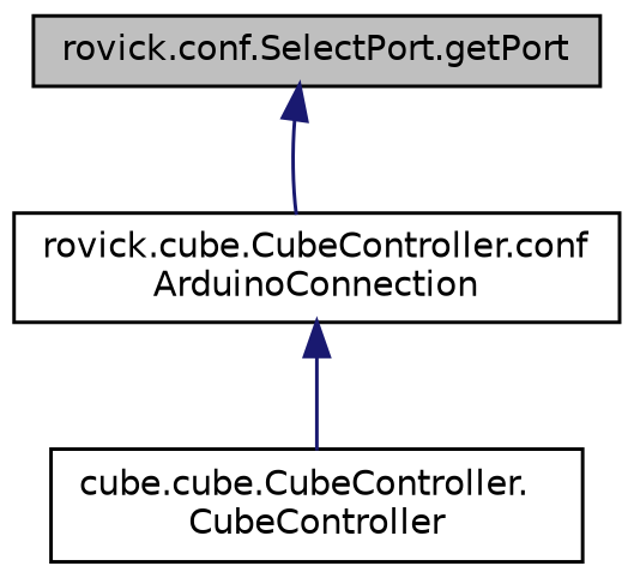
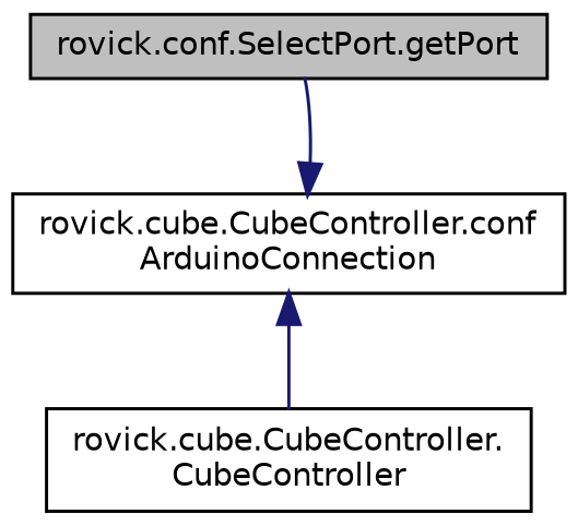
  digraph {
    rankdir=TB
    node [color=black fillcolor=white fontname=Helvetica fontsize=10 shape=record style=filled]
    edge [color=midnightblue dir=back fontname=Helvetica fontsize=10 labelfontname=Helvetica labelfontsize=10 style=solid]
    n1 [fillcolor=grey75 fontcolor=black height=0.2 label="rovick.conf.SelectPort.getPort" width=0.4]
    n2 [height=0.2 label="rovick.cube.CubeController.conf\lArduinoConnection" width=0.4]
-   n3 [height=0.2 label="cube.cube.CubeController.\lCubeController" width=0.4]
-   n1 -> n2
+   n3 [height=0.2 label="rovick.cube.CubeController.\lCubeController" width=0.4]
+   n2 -> n1
    n2 -> n3
  }
